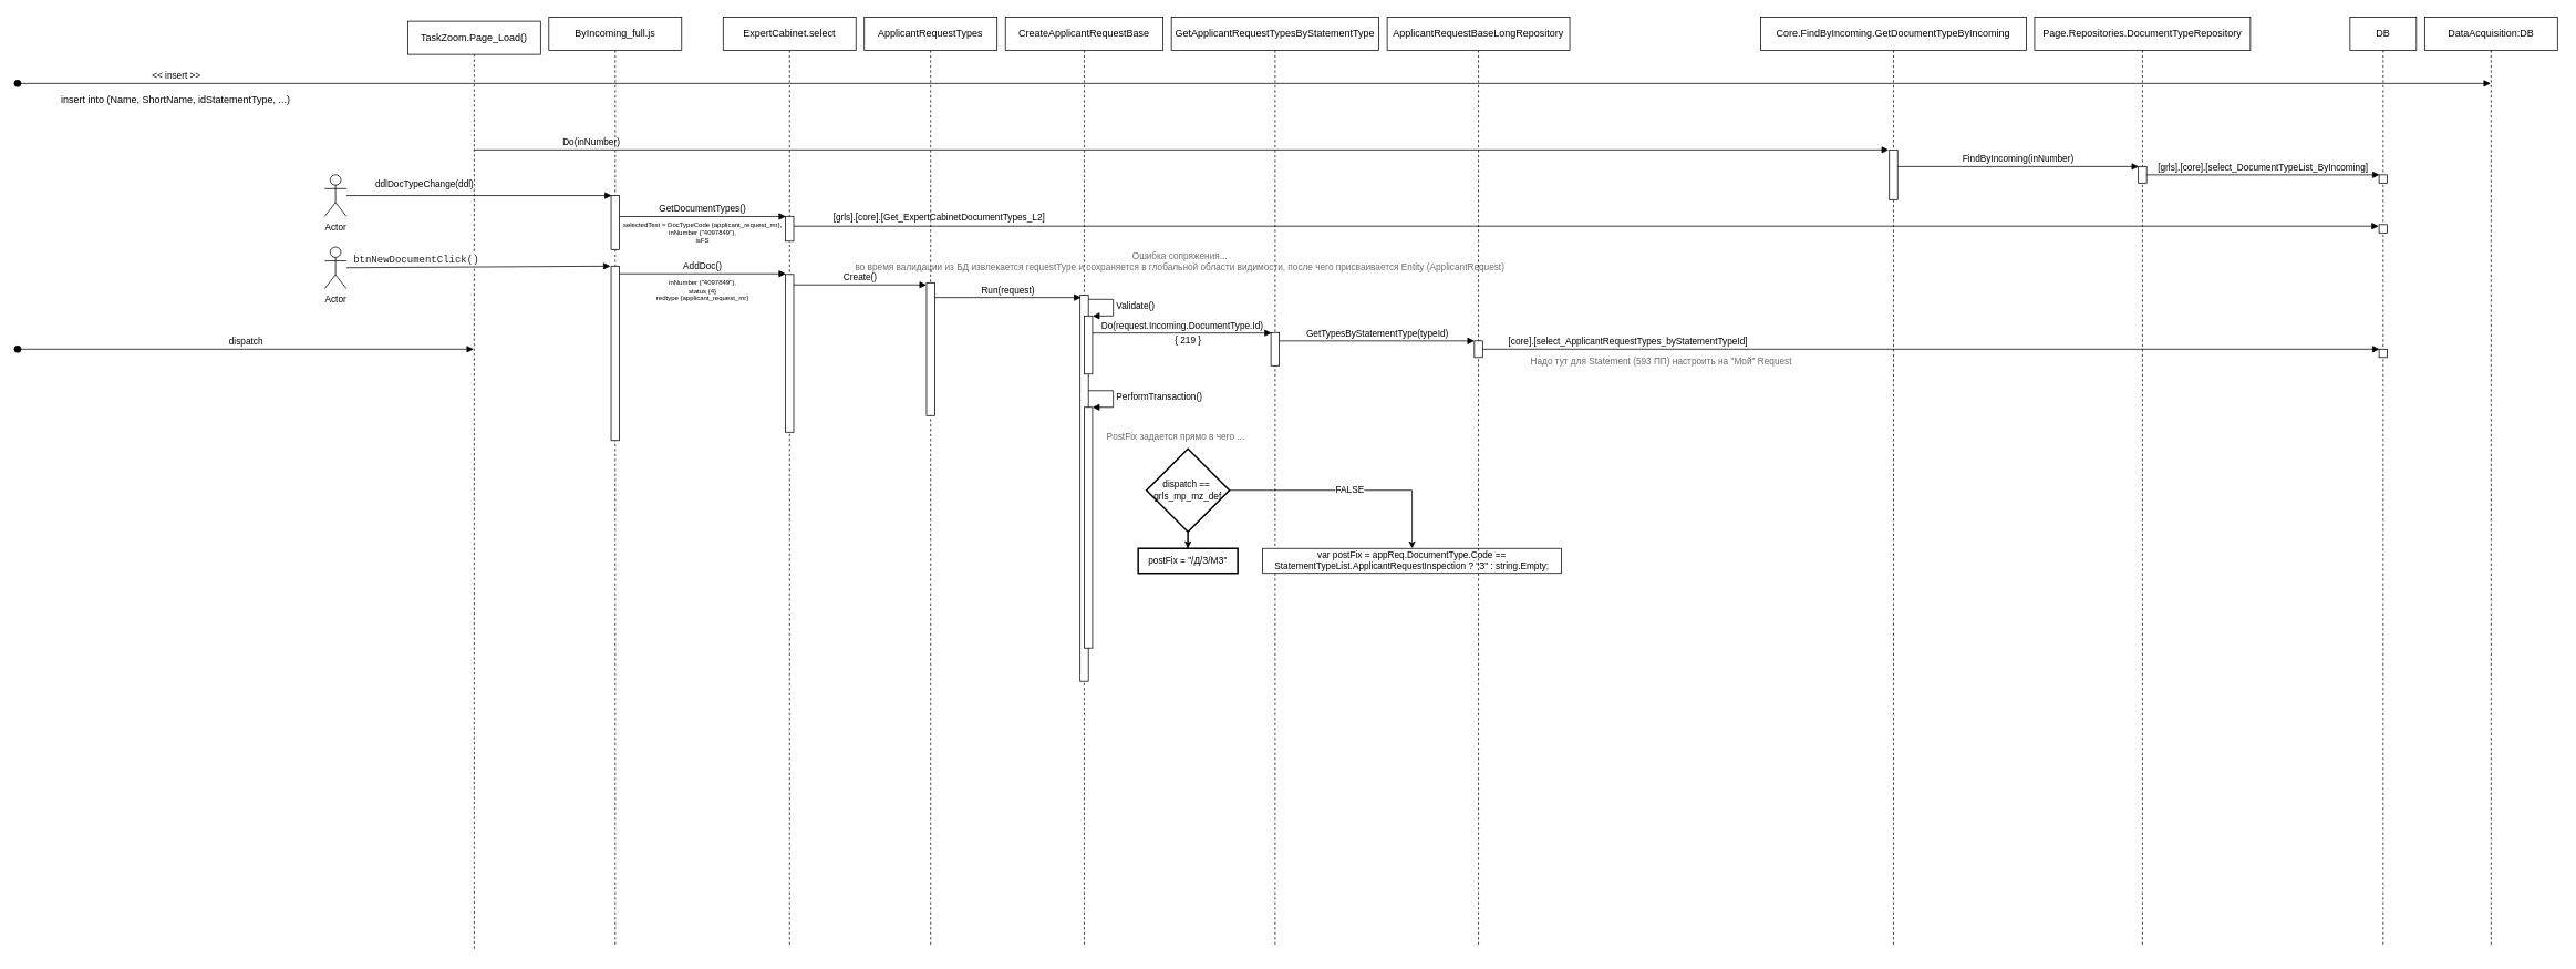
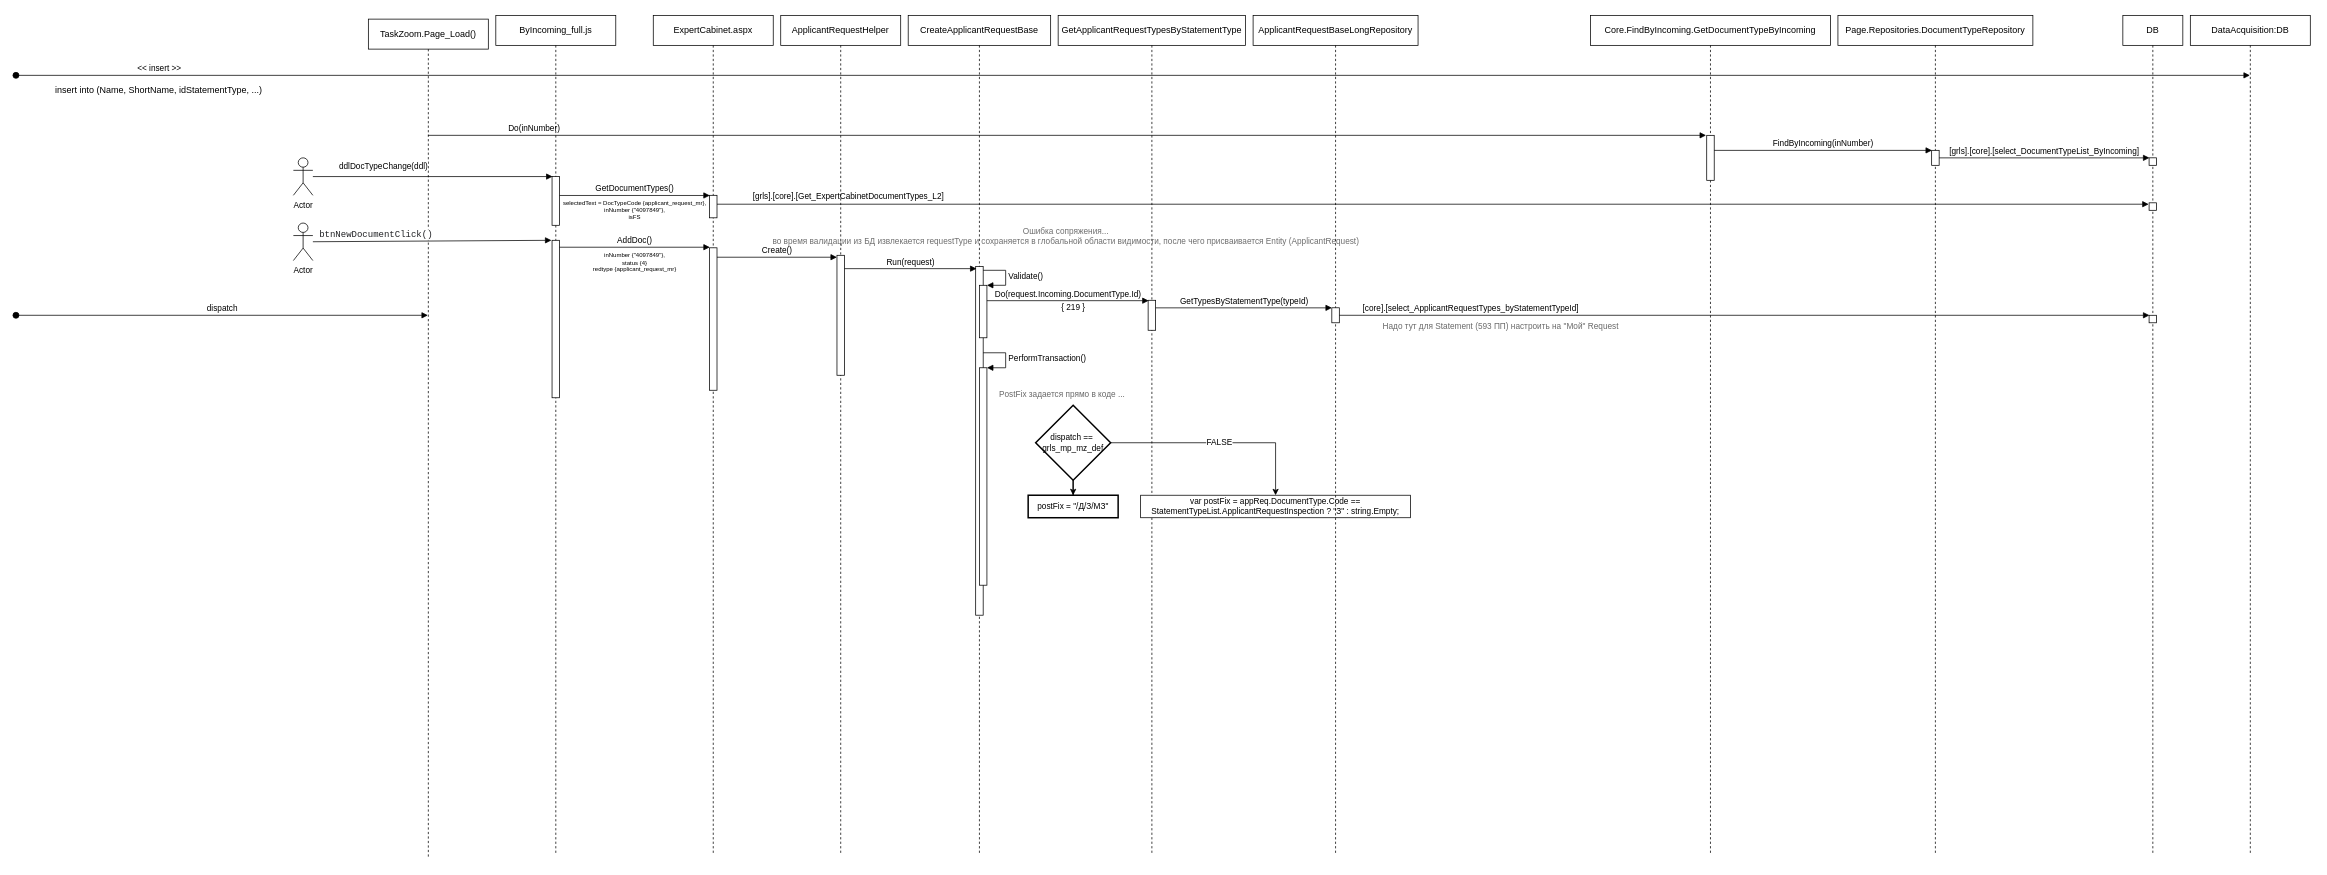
  <mxCell id="0" />
  <mxCell id="1" parent="0" />
  <mxCell id="2" value="DataAcquisition:DB" style="shape=umlLifeline;perimeter=lifelinePerimeter;whiteSpace=wrap;html=1;container=1;collapsible=0;recursiveResize=0;outlineConnect=0;" vertex="1" parent="1"><mxGeometry x="2920" y="20" width="160" height="1120" as="geometry" /></mxCell>
  <mxCell id="3" value="&amp;lt;&amp;lt; insert &amp;gt;&amp;gt;" style="html=1;verticalAlign=bottom;startArrow=oval;startFill=1;endArrow=block;startSize=8;rounded=0;" edge="1" parent="1" target="2"><mxGeometry x="-0.872" width="60" relative="1" as="geometry"><mxPoint x="20" y="100" as="sourcePoint" /><mxPoint x="180" y="100" as="targetPoint" /><mxPoint as="offset" /></mxGeometry></mxCell>
  <mxCell id="4" value="insert into (Name, ShortName, idStatementType, ...)" style="text;html=1;align=center;verticalAlign=middle;resizable=0;points=[];autosize=1;strokeColor=none;fillColor=none;" vertex="1" parent="1"><mxGeometry x="60" y="105" width="300" height="30" as="geometry" /></mxCell>
  <mxCell id="5" value="dispatch" style="html=1;verticalAlign=bottom;startArrow=oval;startFill=1;endArrow=block;startSize=8;rounded=0;" edge="1" parent="1" target="6"><mxGeometry width="60" relative="1" as="geometry"><mxPoint x="20" y="420" as="sourcePoint" /><mxPoint x="80" y="220" as="targetPoint" /></mxGeometry></mxCell>
  <mxCell id="6" value="TaskZoom.Page_Load()" style="shape=umlLifeline;perimeter=lifelinePerimeter;whiteSpace=wrap;html=1;container=1;collapsible=0;recursiveResize=0;outlineConnect=0;" vertex="1" parent="1"><mxGeometry x="490" y="25" width="160" height="1120" as="geometry" /></mxCell>
  <mxCell id="7" value="Core.FindByIncoming.GetDocumentTypeByIncoming" style="shape=umlLifeline;perimeter=lifelinePerimeter;whiteSpace=wrap;html=1;container=1;collapsible=0;recursiveResize=0;outlineConnect=0;" vertex="1" parent="1"><mxGeometry x="2120" y="20" width="320" height="1120" as="geometry" /></mxCell>
  <mxCell id="8" value="" style="html=1;points=[];perimeter=orthogonalPerimeter;" vertex="1" parent="7"><mxGeometry x="155" y="160" width="10" height="60" as="geometry" /></mxCell>
  <mxCell id="9" value="Do(inNumber)" style="html=1;verticalAlign=bottom;endArrow=block;rounded=0;entryX=-0.088;entryY=0;entryDx=0;entryDy=0;entryPerimeter=0;" edge="1" parent="1" source="6" target="8"><mxGeometry x="-0.835" width="80" relative="1" as="geometry"><mxPoint x="370" y="220" as="sourcePoint" /><mxPoint x="450" y="220" as="targetPoint" /><mxPoint as="offset" /></mxGeometry></mxCell>
  <mxCell id="10" value="Page.Repositories.DocumentTypeRepository" style="shape=umlLifeline;perimeter=lifelinePerimeter;whiteSpace=wrap;html=1;container=1;collapsible=0;recursiveResize=0;outlineConnect=0;" vertex="1" parent="1"><mxGeometry x="2450" y="20" width="260" height="1120" as="geometry" /></mxCell>
  <mxCell id="11" value="" style="html=1;points=[];perimeter=orthogonalPerimeter;" vertex="1" parent="10"><mxGeometry x="125" y="180" width="10" height="20" as="geometry" /></mxCell>
  <mxCell id="12" value="FindByIncoming(inNumber)" style="html=1;verticalAlign=bottom;endArrow=block;rounded=0;entryX=0.048;entryY=0.003;entryDx=0;entryDy=0;entryPerimeter=0;" edge="1" parent="1" source="8" target="11"><mxGeometry width="80" relative="1" as="geometry"><mxPoint x="1089.997" y="200" as="sourcePoint" /><mxPoint x="1364.45" y="200" as="targetPoint" /></mxGeometry></mxCell>
  <mxCell id="13" value="DB" style="shape=umlLifeline;perimeter=lifelinePerimeter;whiteSpace=wrap;html=1;container=1;collapsible=0;recursiveResize=0;outlineConnect=0;" vertex="1" parent="1"><mxGeometry x="2830" y="20" width="80" height="1120" as="geometry" /></mxCell>
  <mxCell id="14" value="" style="html=1;points=[];perimeter=orthogonalPerimeter;" vertex="1" parent="13"><mxGeometry x="35" y="190" width="10" height="10" as="geometry" /></mxCell>
  <mxCell id="15" value="" style="html=1;points=[];perimeter=orthogonalPerimeter;" vertex="1" parent="13"><mxGeometry x="35" y="250" width="10" height="10" as="geometry" /></mxCell>
  <mxCell id="16" value="" style="html=1;points=[];perimeter=orthogonalPerimeter;fontSize=11;" vertex="1" parent="13"><mxGeometry x="35" y="400" width="10" height="10" as="geometry" /></mxCell>
  <mxCell id="17" value="[grls].[core].[select_DocumentTypeList_ByIncoming]" style="html=1;verticalAlign=bottom;endArrow=block;rounded=0;entryX=0.051;entryY=0.004;entryDx=0;entryDy=0;entryPerimeter=0;" edge="1" parent="1" source="11" target="14"><mxGeometry width="80" relative="1" as="geometry"><mxPoint x="1420" y="220" as="sourcePoint" /><mxPoint x="1500" y="220" as="targetPoint" /></mxGeometry></mxCell>
  <mxCell id="18" value="ByIncoming_full.js" style="shape=umlLifeline;perimeter=lifelinePerimeter;whiteSpace=wrap;html=1;container=1;collapsible=0;recursiveResize=0;outlineConnect=0;" vertex="1" parent="1"><mxGeometry x="660" y="20" width="160" height="1120" as="geometry" /></mxCell>
  <mxCell id="19" value="" style="html=1;points=[];perimeter=orthogonalPerimeter;" vertex="1" parent="18"><mxGeometry x="75" y="215" width="10" height="65" as="geometry" /></mxCell>
  <mxCell id="20" value="" style="html=1;points=[];perimeter=orthogonalPerimeter;fontSize=11;" vertex="1" parent="18"><mxGeometry x="75" y="300" width="10" height="210" as="geometry" /></mxCell>
  <mxCell id="21" value="ddlDocTypeChange(ddl)" style="html=1;verticalAlign=bottom;endArrow=block;rounded=0;entryX=0.07;entryY=0;entryDx=0;entryDy=0;entryPerimeter=0;" edge="1" parent="1" source="28" target="19"><mxGeometry x="-0.412" y="5" width="80" relative="1" as="geometry"><mxPoint x="820" y="250" as="sourcePoint" /><mxPoint x="900" y="250" as="targetPoint" /><mxPoint as="offset" /></mxGeometry></mxCell>
- <mxCell id="22" value="ExpertCabinet.select" style="shape=umlLifeline;perimeter=lifelinePerimeter;whiteSpace=wrap;html=1;container=1;collapsible=0;recursiveResize=0;outlineConnect=0;" vertex="1" parent="1"><mxGeometry x="870" y="20" width="160" height="1120" as="geometry" /></mxCell>
+ <mxCell id="22" value="ExpertCabinet.aspx" style="shape=umlLifeline;perimeter=lifelinePerimeter;whiteSpace=wrap;html=1;container=1;collapsible=0;recursiveResize=0;outlineConnect=0;" vertex="1" parent="1"><mxGeometry x="870" y="20" width="160" height="1120" as="geometry" /></mxCell>
  <mxCell id="23" value="" style="html=1;points=[];perimeter=orthogonalPerimeter;" vertex="1" parent="22"><mxGeometry x="75" y="240" width="10" height="30" as="geometry" /></mxCell>
  <mxCell id="24" value="" style="html=1;points=[];perimeter=orthogonalPerimeter;" vertex="1" parent="22"><mxGeometry x="75" y="310" width="10" height="190" as="geometry" /></mxCell>
  <mxCell id="25" value="&lt;div&gt;GetDocumentTypes()&lt;/div&gt;" style="html=1;verticalAlign=bottom;endArrow=block;rounded=0;entryX=0.044;entryY=0.007;entryDx=0;entryDy=0;entryPerimeter=0;" edge="1" parent="1" source="19" target="23"><mxGeometry width="80" relative="1" as="geometry"><mxPoint x="1170" y="130" as="sourcePoint" /><mxPoint x="1250" y="130" as="targetPoint" /></mxGeometry></mxCell>
  <mxCell id="26" value="selectedText = DocTypeCode {applicant_request_mr}, &lt;br style=&quot;font-size: 8px;&quot;&gt;inNumber {&quot;4097849&quot;},&lt;br style=&quot;font-size: 8px;&quot;&gt;isFS" style="text;html=1;align=center;verticalAlign=middle;resizable=0;points=[];autosize=1;strokeColor=none;fillColor=none;fontSize=8;" vertex="1" parent="1"><mxGeometry x="740" y="260" width="210" height="40" as="geometry" /></mxCell>
  <mxCell id="27" value="[grls].[core].[Get_ExpertCabinetDocumentTypes_L2]" style="html=1;verticalAlign=bottom;endArrow=block;rounded=0;fontSize=11;entryX=-0.051;entryY=0.185;entryDx=0;entryDy=0;entryPerimeter=0;" edge="1" parent="1" source="23" target="15"><mxGeometry x="-0.817" y="2" width="80" relative="1" as="geometry"><mxPoint x="1240" y="260" as="sourcePoint" /><mxPoint x="1320" y="260" as="targetPoint" /><mxPoint as="offset" /></mxGeometry></mxCell>
  <mxCell id="28" value="Actor" style="shape=umlActor;verticalLabelPosition=bottom;verticalAlign=top;html=1;fontSize=11;" vertex="1" parent="1"><mxGeometry x="390" y="210" width="26" height="50" as="geometry" /></mxCell>
  <mxCell id="29" value="Actor" style="shape=umlActor;verticalLabelPosition=bottom;verticalAlign=top;html=1;fontSize=11;" vertex="1" parent="1"><mxGeometry x="390" y="297" width="26" height="50" as="geometry" /></mxCell>
  <mxCell id="30" value="&lt;span style=&quot;color: rgb(32, 33, 36); font-family: consolas, &amp;quot;lucida console&amp;quot;, &amp;quot;courier new&amp;quot;, monospace; font-size: 12px; text-align: left;&quot;&gt;btnNewDocumentClick()&lt;/span&gt;" style="html=1;verticalAlign=bottom;endArrow=block;rounded=0;fontSize=11;entryX=-0.077;entryY=0;entryDx=0;entryDy=0;entryPerimeter=0;" edge="1" parent="1" source="29" target="20"><mxGeometry x="-0.472" y="-1" width="80" relative="1" as="geometry"><mxPoint x="570" y="200" as="sourcePoint" /><mxPoint x="650" y="200" as="targetPoint" /><mxPoint as="offset" /></mxGeometry></mxCell>
  <mxCell id="31" value="AddDoc()" style="html=1;verticalAlign=bottom;endArrow=block;rounded=0;fontSize=11;entryX=0.047;entryY=-0.004;entryDx=0;entryDy=0;entryPerimeter=0;" edge="1" parent="1" source="20" target="24"><mxGeometry width="80" relative="1" as="geometry"><mxPoint x="700" y="240" as="sourcePoint" /><mxPoint x="780" y="240" as="targetPoint" /></mxGeometry></mxCell>
  <mxCell id="32" value="inNumber {&quot;4097849&quot;},&lt;br&gt;status {4}&lt;br style=&quot;font-size: 8px;&quot;&gt;redtype {applicant_request_mr}" style="text;html=1;align=center;verticalAlign=middle;resizable=0;points=[];autosize=1;strokeColor=none;fillColor=none;fontSize=8;" vertex="1" parent="1"><mxGeometry x="780" y="330" width="130" height="40" as="geometry" /></mxCell>
- <mxCell id="33" value="ApplicantRequestTypes" style="shape=umlLifeline;perimeter=lifelinePerimeter;whiteSpace=wrap;html=1;container=1;collapsible=0;recursiveResize=0;outlineConnect=0;" vertex="1" parent="1"><mxGeometry x="1040" y="20" width="160" height="1120" as="geometry" /></mxCell>
+ <mxCell id="33" value="ApplicantRequestHelper" style="shape=umlLifeline;perimeter=lifelinePerimeter;whiteSpace=wrap;html=1;container=1;collapsible=0;recursiveResize=0;outlineConnect=0;" vertex="1" parent="1"><mxGeometry x="1040" y="20" width="160" height="1120" as="geometry" /></mxCell>
  <mxCell id="34" value="" style="html=1;points=[];perimeter=orthogonalPerimeter;" vertex="1" parent="33"><mxGeometry x="75" y="320" width="10" height="160" as="geometry" /></mxCell>
  <mxCell id="35" value="Create()" style="html=1;verticalAlign=bottom;endArrow=block;rounded=0;fontSize=11;entryX=0;entryY=0.016;entryDx=0;entryDy=0;entryPerimeter=0;" edge="1" parent="1" source="24" target="34"><mxGeometry width="80" relative="1" as="geometry"><mxPoint x="1070" y="350" as="sourcePoint" /><mxPoint x="1150" y="350" as="targetPoint" /></mxGeometry></mxCell>
  <mxCell id="36" value="CreateApplicantRequestBase" style="shape=umlLifeline;perimeter=lifelinePerimeter;whiteSpace=wrap;html=1;container=1;collapsible=0;recursiveResize=0;outlineConnect=0;" vertex="1" parent="1"><mxGeometry x="1210" y="20" width="190" height="1120" as="geometry" /></mxCell>
  <mxCell id="37" value="" style="html=1;points=[];perimeter=orthogonalPerimeter;" vertex="1" parent="36"><mxGeometry x="90" y="335" width="10" height="465" as="geometry" /></mxCell>
  <mxCell id="38" value="" style="html=1;points=[];perimeter=orthogonalPerimeter;fontSize=11;" vertex="1" parent="36"><mxGeometry x="95" y="360" width="10" height="70" as="geometry" /></mxCell>
  <mxCell id="39" value="Validate()" style="edgeStyle=orthogonalEdgeStyle;html=1;align=left;spacingLeft=2;endArrow=block;rounded=0;entryX=1;entryY=0;fontSize=11;" edge="1" target="38" parent="36" source="37"><mxGeometry relative="1" as="geometry"><mxPoint x="100" y="340" as="sourcePoint" /><Array as="points"><mxPoint x="130" y="340" /><mxPoint x="130" y="360" /></Array></mxGeometry></mxCell>
  <mxCell id="40" value="" style="html=1;points=[];perimeter=orthogonalPerimeter;fontSize=11;" vertex="1" parent="36"><mxGeometry x="95" y="470" width="10" height="290" as="geometry" /></mxCell>
  <mxCell id="41" value="PerformTransaction()" style="edgeStyle=orthogonalEdgeStyle;html=1;align=left;spacingLeft=2;endArrow=block;rounded=0;entryX=1;entryY=0;fontSize=11;" edge="1" target="40" parent="36" source="37"><mxGeometry relative="1" as="geometry"><mxPoint x="100" y="450" as="sourcePoint" /><Array as="points"><mxPoint x="130" y="450" /><mxPoint x="130" y="470" /></Array></mxGeometry></mxCell>
  <mxCell id="42" value="Run(request)" style="html=1;verticalAlign=bottom;endArrow=block;rounded=0;fontSize=11;entryX=0.115;entryY=0.006;entryDx=0;entryDy=0;entryPerimeter=0;" edge="1" parent="1" source="34" target="37"><mxGeometry width="80" relative="1" as="geometry"><mxPoint x="1125" y="359.71" as="sourcePoint" /><mxPoint x="1285" y="359.71" as="targetPoint" /></mxGeometry></mxCell>
  <mxCell id="43" value="GetApplicantRequestTypesByStatementType" style="shape=umlLifeline;perimeter=lifelinePerimeter;whiteSpace=wrap;html=1;container=1;collapsible=0;recursiveResize=0;outlineConnect=0;" vertex="1" parent="1"><mxGeometry x="1410" y="20" width="250" height="1120" as="geometry" /></mxCell>
  <mxCell id="44" value="" style="html=1;points=[];perimeter=orthogonalPerimeter;fontSize=11;" vertex="1" parent="43"><mxGeometry x="120" y="380" width="10" height="40" as="geometry" /></mxCell>
  <mxCell id="45" value="Ошибка сопряжения... &lt;br&gt;во время валидации из БД извлекается requestType и сохраняется в глобальной области видимости, после чего присваивается Entity (ApplicantRequest)" style="text;align=center;verticalAlign=middle;resizable=1;points=[];autosize=1;fontSize=11;imageAspect=1;absoluteArcSize=0;portConstraintRotation=0;allowArrows=1;container=1;fixedWidth=0;resizeHeight=1;treeMoving=0;treeFolding=0;comic=0;enumerate=0;snapToPoint=0;fixDash=0;dropTarget=0;metaEdit=0;backgroundOutline=0;resizeWidth=1;html=1;labelBackgroundColor=none;labelBorderColor=none;fontColor=#6E6E6E;" vertex="1" parent="43"><mxGeometry x="-100" y="250" width="220" height="90" as="geometry" /></mxCell>
- <mxCell id="46" value="PostFix задается прямо в чего ..." style="text;html=1;align=center;verticalAlign=middle;resizable=0;points=[];autosize=1;strokeColor=none;fillColor=none;fontSize=11;fontColor=#696969;" vertex="1" parent="43"><mxGeometry x="-90" y="490" width="190" height="30" as="geometry" /></mxCell>
+ <mxCell id="46" value="PostFix задается прямо в коде ..." style="text;html=1;align=center;verticalAlign=middle;resizable=0;points=[];autosize=1;strokeColor=none;fillColor=none;fontSize=11;fontColor=#696969;" vertex="1" parent="43"><mxGeometry x="-90" y="490" width="190" height="30" as="geometry" /></mxCell>
  <mxCell id="47" value="dispatch ==&amp;nbsp;&lt;br&gt;grls_mp_mz_def" style="strokeWidth=2;html=1;shape=mxgraph.flowchart.decision;whiteSpace=wrap;labelBackgroundColor=none;labelBorderColor=none;comic=0;fontSize=11;fontColor=#000000;" vertex="1" parent="43"><mxGeometry x="-30" y="520" width="100" height="100" as="geometry" /></mxCell>
  <mxCell id="48" value="postFix = &quot;/Д/З/МЗ&quot;" style="whiteSpace=wrap;html=1;fontSize=11;fontColor=#000000;strokeWidth=2;labelBackgroundColor=none;labelBorderColor=none;comic=0;" vertex="1" parent="43"><mxGeometry x="-40" y="640" width="120" height="30" as="geometry" /></mxCell>
  <mxCell id="49" value="" style="edgeStyle=orthogonalEdgeStyle;rounded=0;orthogonalLoop=1;jettySize=auto;html=1;fontSize=11;fontColor=#000000;" edge="1" parent="43" source="47" target="48"><mxGeometry relative="1" as="geometry" /></mxCell>
  <mxCell id="50" value="&lt;div&gt;&lt;font color=&quot;#000000&quot;&gt;var postFix = appReq.DocumentType.Code == StatementTypeList.ApplicantRequestInspection ? &quot;З&quot; : string.Empty;&lt;/font&gt;&lt;/div&gt;" style="whiteSpace=wrap;html=1;labelBackgroundColor=none;labelBorderColor=none;comic=0;fontSize=11;fontColor=#696969;" vertex="1" parent="43"><mxGeometry x="110" y="640" width="360" height="30" as="geometry" /></mxCell>
  <mxCell id="51" value="FALSE" style="edgeStyle=orthogonalEdgeStyle;rounded=0;orthogonalLoop=1;jettySize=auto;html=1;entryX=0.5;entryY=0;entryDx=0;entryDy=0;fontSize=11;fontColor=#000000;" edge="1" parent="43" source="47" target="50"><mxGeometry relative="1" as="geometry" /></mxCell>
  <mxCell id="52" value="Do(request.Incoming.DocumentType.Id)" style="html=1;verticalAlign=bottom;endArrow=block;rounded=0;fontSize=11;entryX=0.074;entryY=0.013;entryDx=0;entryDy=0;entryPerimeter=0;" edge="1" parent="1" source="38" target="44"><mxGeometry width="80" relative="1" as="geometry"><mxPoint x="1370" y="340" as="sourcePoint" /><mxPoint x="1450" y="340" as="targetPoint" /></mxGeometry></mxCell>
  <mxCell id="53" value="{ 219 }" style="text;html=1;align=center;verticalAlign=middle;resizable=0;points=[];autosize=1;strokeColor=none;fillColor=none;fontSize=11;" vertex="1" parent="1"><mxGeometry x="1400" y="395" width="60" height="30" as="geometry" /></mxCell>
  <mxCell id="54" value="ApplicantRequestBaseLongRepository" style="shape=umlLifeline;perimeter=lifelinePerimeter;whiteSpace=wrap;html=1;container=1;collapsible=0;recursiveResize=0;outlineConnect=0;" vertex="1" parent="1"><mxGeometry x="1670" y="20" width="220" height="1120" as="geometry" /></mxCell>
  <mxCell id="55" value="" style="html=1;points=[];perimeter=orthogonalPerimeter;fontSize=11;" vertex="1" parent="54"><mxGeometry x="105" y="390" width="10" height="20" as="geometry" /></mxCell>
  <mxCell id="56" value="GetTypesByStatementType(typeId)" style="html=1;verticalAlign=bottom;endArrow=block;rounded=0;fontSize=11;entryX=0.016;entryY=0.004;entryDx=0;entryDy=0;entryPerimeter=0;" edge="1" parent="1" source="44" target="55"><mxGeometry width="80" relative="1" as="geometry"><mxPoint x="1560" y="350" as="sourcePoint" /><mxPoint x="1640" y="350" as="targetPoint" /></mxGeometry></mxCell>
  <mxCell id="57" value="[core].[select_ApplicantRequestTypes_byStatementTypeId]" style="html=1;verticalAlign=bottom;endArrow=block;rounded=0;fontSize=11;entryX=0.048;entryY=0.001;entryDx=0;entryDy=0;entryPerimeter=0;" edge="1" parent="1" source="55" target="16"><mxGeometry x="-0.676" width="80" relative="1" as="geometry"><mxPoint x="1920" y="360" as="sourcePoint" /><mxPoint x="2810" y="410" as="targetPoint" /><mxPoint as="offset" /></mxGeometry></mxCell>
  <mxCell id="58" value="Надо тут для Statement (593 ПП) настроить на &quot;Мой&quot; Request" style="text;html=1;align=center;verticalAlign=middle;resizable=0;points=[];autosize=1;strokeColor=none;fillColor=none;fontSize=11;fontColor=#696969;" vertex="1" parent="1"><mxGeometry x="1830" y="420" width="340" height="30" as="geometry" /></mxCell>
